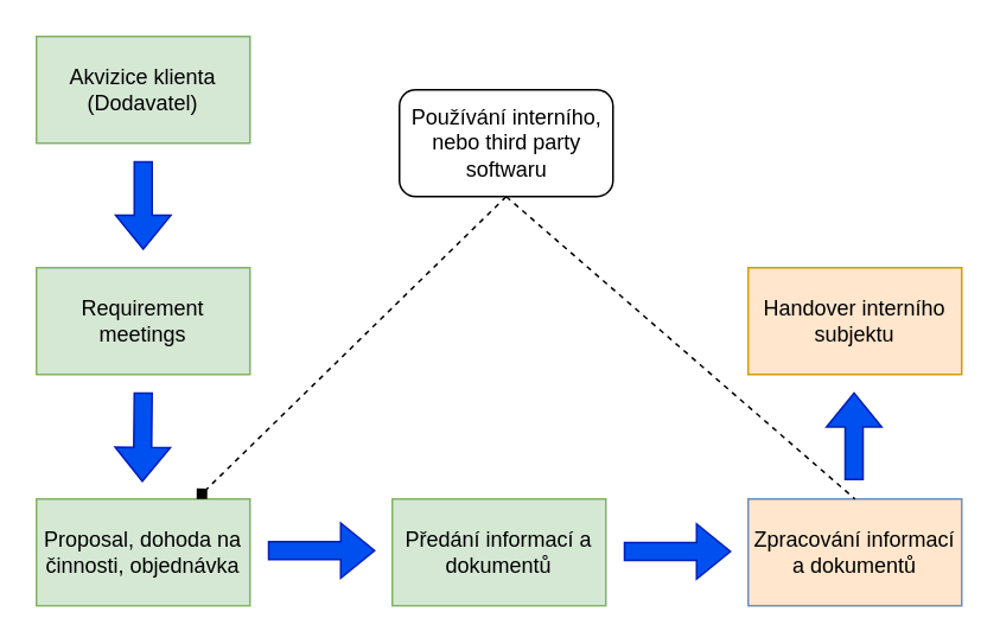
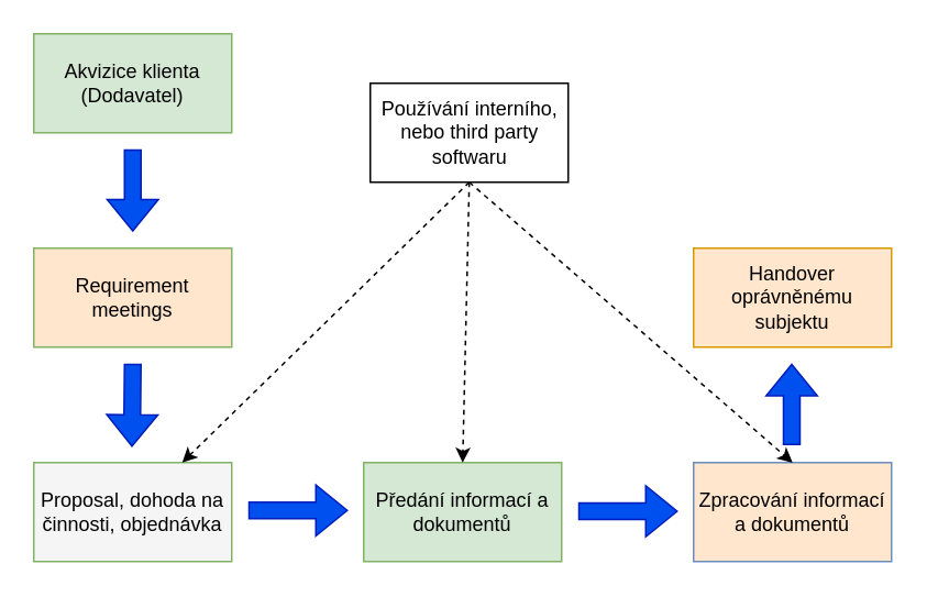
  <mxCell id="0" />
  <mxCell id="1" parent="0" />
  <mxCell id="2" value="Akvizice klienta (Dodavatel)" style="rounded=0;whiteSpace=wrap;html=1;fillColor=#d5e8d4;strokeColor=#82b366;" vertex="1" parent="1"><mxGeometry x="20" y="20" width="120" height="60" as="geometry" /></mxCell>
  <mxCell id="3" value="" style="shape=flexArrow;endArrow=classic;html=1;rounded=0;fillColor=#0050ef;strokeColor=#001DBC;" edge="1" parent="1"><mxGeometry width="50" height="50" relative="1" as="geometry"><mxPoint x="80" y="90" as="sourcePoint" /><mxPoint x="80" y="140" as="targetPoint" /></mxGeometry></mxCell>
- <mxCell id="4" value="Requirement meetings" style="rounded=0;whiteSpace=wrap;html=1;fillColor=#d5e8d4;strokeColor=#82b366;" vertex="1" parent="1"><mxGeometry x="20" y="150" width="120" height="60" as="geometry" /></mxCell>
+ <mxCell id="4" value="Requirement meetings" style="rounded=0;whiteSpace=wrap;html=1;fillColor=#ffe6cc;strokeColor=#82b366;" vertex="1" parent="1"><mxGeometry x="20" y="150" width="120" height="60" as="geometry" /></mxCell>
  <mxCell id="5" value="Předání informací a dokumentů" style="rounded=0;whiteSpace=wrap;html=1;fillColor=#d5e8d4;strokeColor=#82b366;" vertex="1" parent="1"><mxGeometry x="220" y="280" width="120" height="60" as="geometry" /></mxCell>
  <mxCell id="6" value="" style="shape=flexArrow;endArrow=classic;html=1;rounded=0;fillColor=#0050ef;strokeColor=#001DBC;" edge="1" parent="1"><mxGeometry width="50" height="50" relative="1" as="geometry"><mxPoint x="80" y="220" as="sourcePoint" /><mxPoint x="79.5" y="270.5" as="targetPoint" /></mxGeometry></mxCell>
  <mxCell id="7" value="Zpracování informací a dokumentů" style="rounded=0;whiteSpace=wrap;html=1;fillColor=#ffe6cc;strokeColor=#6c8ebf;" vertex="1" parent="1"><mxGeometry x="420" y="280" width="120" height="60" as="geometry" /></mxCell>
  <mxCell id="8" value="" style="shape=flexArrow;endArrow=classic;html=1;rounded=0;fillColor=#0050ef;strokeColor=#001DBC;" edge="1" parent="1"><mxGeometry width="50" height="50" relative="1" as="geometry"><mxPoint x="150" y="309" as="sourcePoint" /><mxPoint x="210.5" y="309" as="targetPoint" /></mxGeometry></mxCell>
- <mxCell id="9" value="Handover interního subjektu" style="rounded=0;whiteSpace=wrap;html=1;fillColor=#ffe6cc;strokeColor=#d79b00;" vertex="1" parent="1"><mxGeometry x="420" y="150" width="120" height="60" as="geometry" /></mxCell>
- <mxCell id="10" value="Proposal, dohoda na činnosti, objednávka" style="rounded=0;whiteSpace=wrap;html=1;fillColor=#d5e8d4;strokeColor=#82b366;" vertex="1" parent="1"><mxGeometry x="20" y="280" width="120" height="60" as="geometry" /></mxCell>
+ <mxCell id="9" value="Handover oprávněnému subjektu" style="rounded=0;whiteSpace=wrap;html=1;fillColor=#ffe6cc;strokeColor=#d79b00;" vertex="1" parent="1"><mxGeometry x="420" y="150" width="120" height="60" as="geometry" /></mxCell>
+ <mxCell id="10" value="Proposal, dohoda na činnosti, objednávka" style="rounded=0;whiteSpace=wrap;html=1;fillColor=#f5f5f5;strokeColor=#82b366;" vertex="1" parent="1"><mxGeometry x="20" y="280" width="120" height="60" as="geometry" /></mxCell>
  <mxCell id="11" value="" style="shape=flexArrow;endArrow=classic;html=1;rounded=0;fillColor=#0050ef;strokeColor=#001DBC;" edge="1" parent="1"><mxGeometry width="50" height="50" relative="1" as="geometry"><mxPoint x="479.5" y="269.5" as="sourcePoint" /><mxPoint x="479.5" y="220" as="targetPoint" /></mxGeometry></mxCell>
- <mxCell id="12" style="rounded=0;orthogonalLoop=1;jettySize=auto;html=1;exitX=0.5;exitY=1;exitDx=0;exitDy=0;entryX=0.75;entryY=0;entryDx=0;entryDy=0;dashed=1;endArrow=diamond;" edge="1" parent="1" source="15" target="10"><mxGeometry relative="1" as="geometry" /></mxCell>
- <mxCell id="14" style="edgeStyle=none;rounded=0;orthogonalLoop=1;jettySize=auto;html=1;exitX=0.5;exitY=1;exitDx=0;exitDy=0;entryX=0.5;entryY=0;entryDx=0;entryDy=0;dashed=1;endArrow=none;" edge="1" parent="1" source="15" target="7"><mxGeometry relative="1" as="geometry" /></mxCell>
- <mxCell id="15" value="Používání interního, &lt;br&gt;nebo third party &lt;br&gt;softwaru" style="html=1;dashed=0;whitespace=wrap;rounded=1;" vertex="1" parent="1"><mxGeometry x="224" y="50" width="120" height="60" as="geometry" /></mxCell>
+ <mxCell id="12" style="rounded=0;orthogonalLoop=1;jettySize=auto;html=1;exitX=0.5;exitY=1;exitDx=0;exitDy=0;entryX=0.75;entryY=0;entryDx=0;entryDy=0;dashed=1;" edge="1" parent="1" source="15" target="10"><mxGeometry relative="1" as="geometry" /></mxCell>
+ <mxCell id="13" style="edgeStyle=none;rounded=0;orthogonalLoop=1;jettySize=auto;html=1;exitX=0.5;exitY=1;exitDx=0;exitDy=0;entryX=0.5;entryY=0;entryDx=0;entryDy=0;dashed=1;" edge="1" parent="1" source="15" target="5"><mxGeometry relative="1" as="geometry" /></mxCell>
+ <mxCell id="14" style="edgeStyle=none;rounded=0;orthogonalLoop=1;jettySize=auto;html=1;exitX=0.5;exitY=1;exitDx=0;exitDy=0;entryX=0.5;entryY=0;entryDx=0;entryDy=0;dashed=1;" edge="1" parent="1" source="15" target="7"><mxGeometry relative="1" as="geometry" /></mxCell>
+ <mxCell id="15" value="Používání interního, &lt;br&gt;nebo third party &lt;br&gt;softwaru" style="html=1;dashed=0;whitespace=wrap;" vertex="1" parent="1"><mxGeometry x="224" y="50" width="120" height="60" as="geometry" /></mxCell>
  <mxCell id="16" value="" style="shape=flexArrow;endArrow=classic;html=1;rounded=0;fillColor=#0050ef;strokeColor=#001DBC;" edge="1" parent="1"><mxGeometry width="50" height="50" relative="1" as="geometry"><mxPoint x="350" y="309.5" as="sourcePoint" /><mxPoint x="410.5" y="309.5" as="targetPoint" /></mxGeometry></mxCell>
